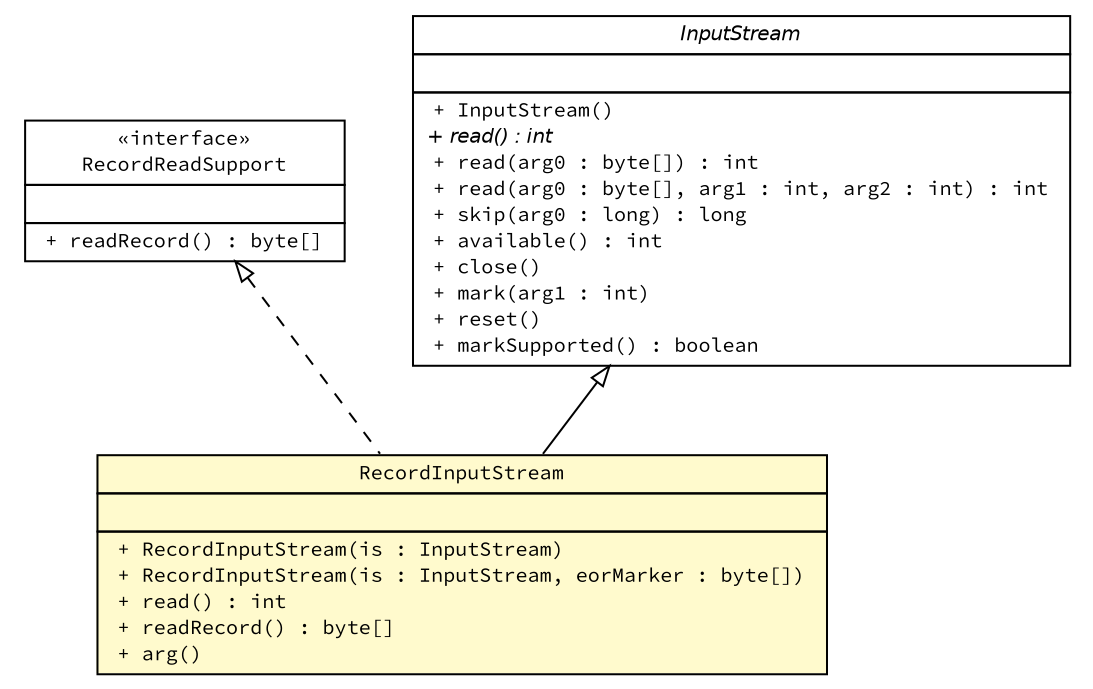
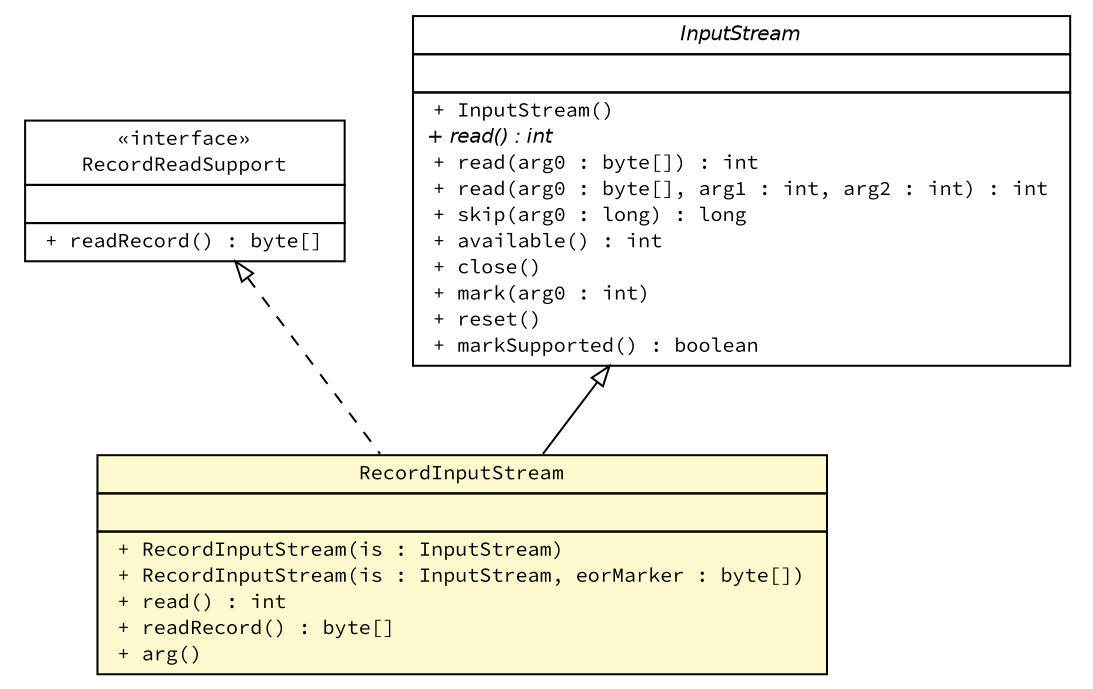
  digraph {
    fontname="Source Code Pro"
    nodesep=0.25
    ranksep=0.5
    node [fontcolor=black fontname="Source Code Pro" fontsize=10.0 shape=plaintext]
    edge [arrowtail=empty dir=back fontname="Source Code Pro" fontsize=10 headport=p labelfontname=Helvetica labelfontsize=10 tailport=p]
    n1 [label=<<table title="com.apporiented.hermesftp.streams.RecordInputStream" border="0" cellborder="1" cellspacing="0" cellpadding="2" port="p" bgcolor="lemonChiffon" href="./RecordInputStream.html"> 		<tr><td><table border="0" cellspacing="0" cellpadding="1"> <tr><td align="center" balign="center"> RecordInputStream </td></tr> 		</table></td></tr> 		<tr><td><table border="0" cellspacing="0" cellpadding="1"> <tr><td align="left" balign="left">  </td></tr> 		</table></td></tr> 		<tr><td><table border="0" cellspacing="0" cellpadding="1"> <tr><td align="left" balign="left"> + RecordInputStream(is : InputStream) </td></tr> <tr><td align="left" balign="left"> + RecordInputStream(is : InputStream, eorMarker : byte[]) </td></tr> <tr><td align="left" balign="left"> + read() : int </td></tr> <tr><td align="left" balign="left"> + readRecord() : byte[] </td></tr> <tr><td align="left" balign="left"> + arg() </td></tr> 		</table></td></tr> 		</table>>]
    n2 [label=<<table title="com.apporiented.hermesftp.streams.RecordReadSupport" border="0" cellborder="1" cellspacing="0" cellpadding="2" port="p" href="./RecordReadSupport.html"> 		<tr><td><table border="0" cellspacing="0" cellpadding="1"> <tr><td align="center" balign="center"> &#171;interface&#187; </td></tr> <tr><td align="center" balign="center"> RecordReadSupport </td></tr> 		</table></td></tr> 		<tr><td><table border="0" cellspacing="0" cellpadding="1"> <tr><td align="left" balign="left">  </td></tr> 		</table></td></tr> 		<tr><td><table border="0" cellspacing="0" cellpadding="1"> <tr><td align="left" balign="left"> + readRecord() : byte[] </td></tr> 		</table></td></tr> 		</table>>]
-   n3 [label=<<table title="java.io.InputStream" border="0" cellborder="1" cellspacing="0" cellpadding="2" port="p" href="http://java.sun.com/j2se/1.4.2/docs/api/java/io/InputStream.html"> 		<tr><td><table border="0" cellspacing="0" cellpadding="1"> <tr><td align="center" balign="center"><font face="Helvetica-Oblique"> InputStream </font></td></tr> 		</table></td></tr> 		<tr><td><table border="0" cellspacing="0" cellpadding="1"> <tr><td align="left" balign="left">  </td></tr> 		</table></td></tr> 		<tr><td><table border="0" cellspacing="0" cellpadding="1"> <tr><td align="left" balign="left"> + InputStream() </td></tr> <tr><td align="left" balign="left"><font face="Helvetica-Oblique" point-size="10.0"> + read() : int </font></td></tr> <tr><td align="left" balign="left"> + read(arg0 : byte[]) : int </td></tr> <tr><td align="left" balign="left"> + read(arg0 : byte[], arg1 : int, arg2 : int) : int </td></tr> <tr><td align="left" balign="left"> + skip(arg0 : long) : long </td></tr> <tr><td align="left" balign="left"> + available() : int </td></tr> <tr><td align="left" balign="left"> + close() </td></tr> <tr><td align="left" balign="left"> + mark(arg1 : int) </td></tr> <tr><td align="left" balign="left"> + reset() </td></tr> <tr><td align="left" balign="left"> + markSupported() : boolean </td></tr> 		</table></td></tr> 		</table>>]
+   n3 [label=<<table title="java.io.InputStream" border="0" cellborder="1" cellspacing="0" cellpadding="2" port="p" href="http://java.sun.com/j2se/1.4.2/docs/api/java/io/InputStream.html"> 		<tr><td><table border="0" cellspacing="0" cellpadding="1"> <tr><td align="center" balign="center"><font face="Helvetica-Oblique"> InputStream </font></td></tr> 		</table></td></tr> 		<tr><td><table border="0" cellspacing="0" cellpadding="1"> <tr><td align="left" balign="left">  </td></tr> 		</table></td></tr> 		<tr><td><table border="0" cellspacing="0" cellpadding="1"> <tr><td align="left" balign="left"> + InputStream() </td></tr> <tr><td align="left" balign="left"><font face="Helvetica-Oblique" point-size="10.0"> + read() : int </font></td></tr> <tr><td align="left" balign="left"> + read(arg0 : byte[]) : int </td></tr> <tr><td align="left" balign="left"> + read(arg0 : byte[], arg1 : int, arg2 : int) : int </td></tr> <tr><td align="left" balign="left"> + skip(arg0 : long) : long </td></tr> <tr><td align="left" balign="left"> + available() : int </td></tr> <tr><td align="left" balign="left"> + close() </td></tr> <tr><td align="left" balign="left"> + mark(arg0 : int) </td></tr> <tr><td align="left" balign="left"> + reset() </td></tr> <tr><td align="left" balign="left"> + markSupported() : boolean </td></tr> 		</table></td></tr> 		</table>>]
    n2 -> n1 [style=dashed]
    n3 -> n1
  }
